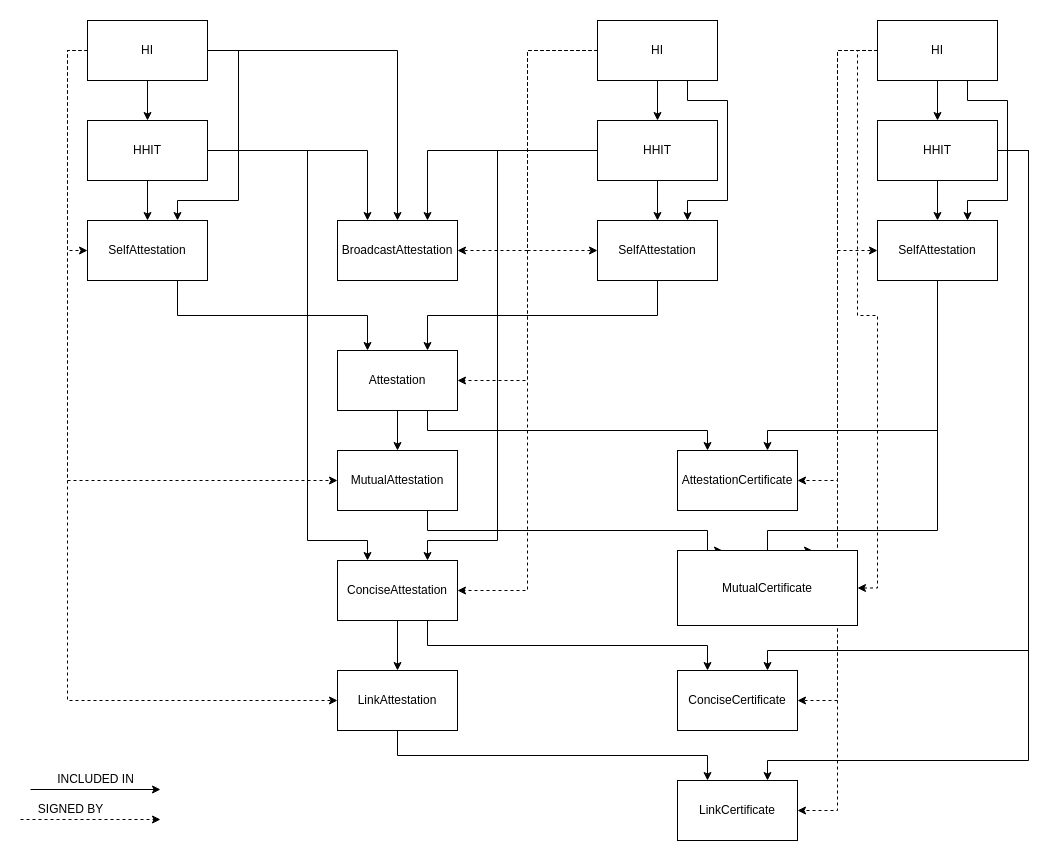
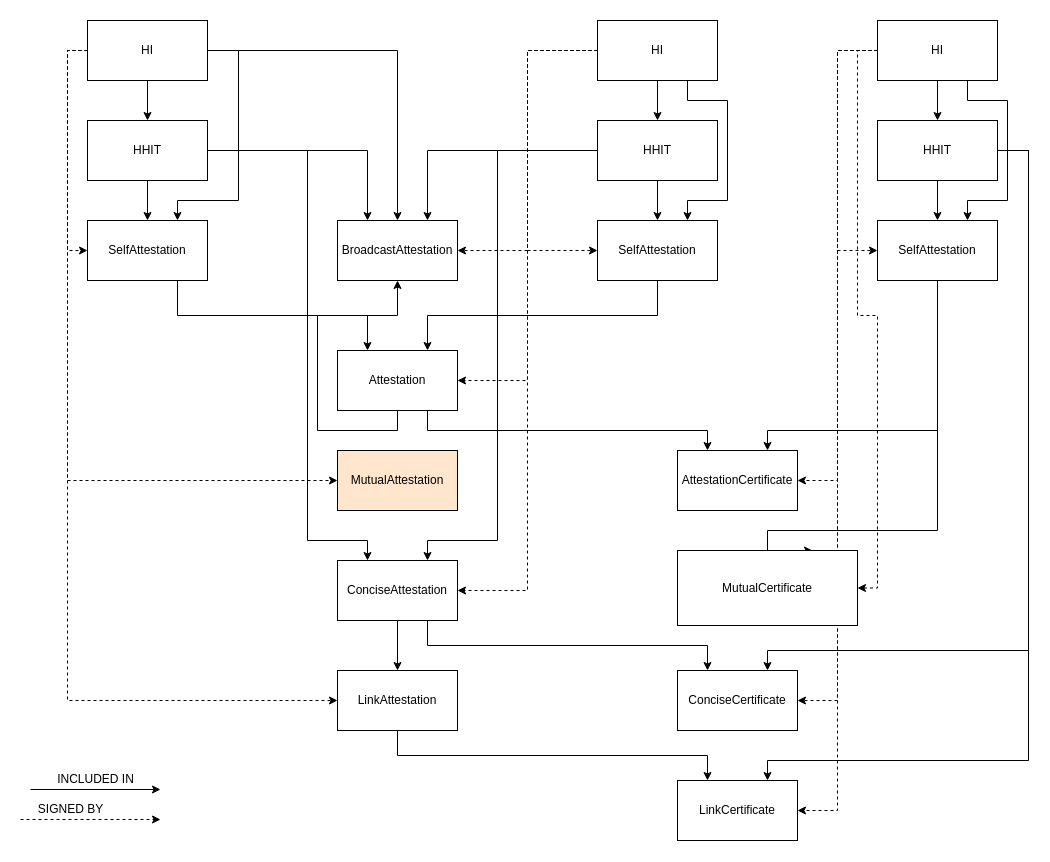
  <mxCell id="0" />
  <mxCell id="1" parent="0" />
  <mxCell id="2" value="" style="endArrow=classic;html=1;dashed=1;" edge="1" parent="1"><mxGeometry width="50" height="50" relative="1" as="geometry"><mxPoint x="20" y="819" as="sourcePoint" /><mxPoint x="160" y="819" as="targetPoint" /></mxGeometry></mxCell>
  <mxCell id="3" value="SIGNED BY" style="text;html=1;align=center;verticalAlign=middle;resizable=0;points=[];autosize=1;" vertex="1" parent="1"><mxGeometry x="30" y="799" width="80" height="20" as="geometry" /></mxCell>
  <mxCell id="4" value="" style="endArrow=classic;html=1;" edge="1" parent="1"><mxGeometry width="50" height="50" relative="1" as="geometry"><mxPoint x="30" y="789" as="sourcePoint" /><mxPoint x="160" y="789" as="targetPoint" /></mxGeometry></mxCell>
  <mxCell id="5" value="INCLUDED IN" style="text;html=1;align=center;verticalAlign=middle;resizable=0;points=[];autosize=1;" vertex="1" parent="1"><mxGeometry x="50" y="769" width="90" height="20" as="geometry" /></mxCell>
  <mxCell id="6" style="edgeStyle=orthogonalEdgeStyle;rounded=0;orthogonalLoop=1;jettySize=auto;html=1;exitX=0.5;exitY=1;exitDx=0;exitDy=0;startArrow=none;startFill=0;endArrow=classic;endFill=1;" edge="1" parent="1" source="12" target="16"><mxGeometry relative="1" as="geometry" /></mxCell>
  <mxCell id="7" style="edgeStyle=orthogonalEdgeStyle;rounded=0;orthogonalLoop=1;jettySize=auto;html=1;exitX=0;exitY=0.5;exitDx=0;exitDy=0;entryX=0;entryY=0.5;entryDx=0;entryDy=0;startArrow=none;startFill=0;endArrow=classic;endFill=1;dashed=1;" edge="1" parent="1" source="12" target="18"><mxGeometry relative="1" as="geometry" /></mxCell>
  <mxCell id="8" style="edgeStyle=orthogonalEdgeStyle;rounded=0;orthogonalLoop=1;jettySize=auto;html=1;exitX=1;exitY=0.5;exitDx=0;exitDy=0;entryX=0.75;entryY=0;entryDx=0;entryDy=0;startArrow=none;startFill=0;endArrow=classic;endFill=1;" edge="1" parent="1" source="12" target="18"><mxGeometry relative="1" as="geometry"><Array as="points"><mxPoint x="238" y="50" /><mxPoint x="238" y="200" /><mxPoint x="177" y="200" /></Array></mxGeometry></mxCell>
  <mxCell id="9" style="edgeStyle=orthogonalEdgeStyle;rounded=0;orthogonalLoop=1;jettySize=auto;html=1;exitX=1;exitY=0.5;exitDx=0;exitDy=0;startArrow=none;startFill=0;endArrow=classic;endFill=1;" edge="1" parent="1" source="12" target="32"><mxGeometry relative="1" as="geometry" /></mxCell>
  <mxCell id="10" style="edgeStyle=orthogonalEdgeStyle;rounded=0;orthogonalLoop=1;jettySize=auto;html=1;exitX=0;exitY=0.5;exitDx=0;exitDy=0;entryX=0;entryY=0.5;entryDx=0;entryDy=0;dashed=1;startArrow=none;startFill=0;endArrow=classic;endFill=1;" edge="1" parent="1" source="12" target="37"><mxGeometry relative="1" as="geometry" /></mxCell>
  <mxCell id="11" style="edgeStyle=orthogonalEdgeStyle;rounded=0;orthogonalLoop=1;jettySize=auto;html=1;exitX=0;exitY=0.5;exitDx=0;exitDy=0;entryX=0;entryY=0.5;entryDx=0;entryDy=0;dashed=1;startArrow=none;startFill=0;endArrow=classic;endFill=1;" edge="1" parent="1" source="12" target="42"><mxGeometry relative="1" as="geometry" /></mxCell>
  <mxCell id="12" value="HI" style="rounded=0;whiteSpace=wrap;html=1;" vertex="1" parent="1"><mxGeometry x="87" y="20" width="120" height="60" as="geometry" /></mxCell>
  <mxCell id="13" style="edgeStyle=orthogonalEdgeStyle;rounded=0;orthogonalLoop=1;jettySize=auto;html=1;exitX=0.5;exitY=1;exitDx=0;exitDy=0;startArrow=none;startFill=0;endArrow=classic;endFill=1;" edge="1" parent="1" source="16" target="18"><mxGeometry relative="1" as="geometry" /></mxCell>
  <mxCell id="14" style="edgeStyle=orthogonalEdgeStyle;rounded=0;orthogonalLoop=1;jettySize=auto;html=1;exitX=1;exitY=0.5;exitDx=0;exitDy=0;entryX=0.25;entryY=0;entryDx=0;entryDy=0;startArrow=none;startFill=0;endArrow=classic;endFill=1;" edge="1" parent="1" source="16" target="32"><mxGeometry relative="1" as="geometry" /></mxCell>
  <mxCell id="15" style="edgeStyle=orthogonalEdgeStyle;rounded=0;orthogonalLoop=1;jettySize=auto;html=1;exitX=1;exitY=0.5;exitDx=0;exitDy=0;entryX=0.25;entryY=0;entryDx=0;entryDy=0;startArrow=none;startFill=0;endArrow=classic;endFill=1;" edge="1" parent="1" source="16" target="40"><mxGeometry relative="1" as="geometry"><Array as="points"><mxPoint x="307" y="150" /><mxPoint x="307" y="540" /><mxPoint x="367" y="540" /></Array></mxGeometry></mxCell>
  <mxCell id="16" value="HHIT" style="rounded=0;whiteSpace=wrap;html=1;" vertex="1" parent="1"><mxGeometry x="87" y="120" width="120" height="60" as="geometry" /></mxCell>
  <mxCell id="17" style="edgeStyle=orthogonalEdgeStyle;rounded=0;orthogonalLoop=1;jettySize=auto;html=1;exitX=0.75;exitY=1;exitDx=0;exitDy=0;entryX=0.25;entryY=0;entryDx=0;entryDy=0;startArrow=none;startFill=0;endArrow=classic;endFill=1;" edge="1" parent="1" source="18" target="35"><mxGeometry relative="1" as="geometry" /></mxCell>
  <mxCell id="18" value="SelfAttestation" style="rounded=0;whiteSpace=wrap;html=1;" vertex="1" parent="1"><mxGeometry x="87" y="220" width="120" height="60" as="geometry" /></mxCell>
  <mxCell id="19" style="edgeStyle=orthogonalEdgeStyle;rounded=0;orthogonalLoop=1;jettySize=auto;html=1;exitX=0.5;exitY=1;exitDx=0;exitDy=0;startArrow=none;startFill=0;endArrow=classic;endFill=1;" edge="1" parent="1" source="25" target="29"><mxGeometry relative="1" as="geometry" /></mxCell>
  <mxCell id="20" style="edgeStyle=orthogonalEdgeStyle;rounded=0;orthogonalLoop=1;jettySize=auto;html=1;exitX=0;exitY=0.5;exitDx=0;exitDy=0;entryX=0;entryY=0.5;entryDx=0;entryDy=0;startArrow=none;startFill=0;endArrow=classic;endFill=1;dashed=1;" edge="1" parent="1" source="25" target="31"><mxGeometry relative="1" as="geometry"><Array as="points"><mxPoint x="527" y="50" /><mxPoint x="527" y="250" /></Array></mxGeometry></mxCell>
  <mxCell id="21" style="edgeStyle=orthogonalEdgeStyle;rounded=0;orthogonalLoop=1;jettySize=auto;html=1;exitX=0.75;exitY=1;exitDx=0;exitDy=0;entryX=0.75;entryY=0;entryDx=0;entryDy=0;startArrow=none;startFill=0;endArrow=classic;endFill=1;" edge="1" parent="1" source="25" target="31"><mxGeometry relative="1" as="geometry"><Array as="points"><mxPoint x="687" y="100" /><mxPoint x="727" y="100" /><mxPoint x="727" y="200" /><mxPoint x="687" y="200" /></Array></mxGeometry></mxCell>
  <mxCell id="22" style="edgeStyle=orthogonalEdgeStyle;rounded=0;orthogonalLoop=1;jettySize=auto;html=1;exitX=0;exitY=0.5;exitDx=0;exitDy=0;entryX=1;entryY=0.5;entryDx=0;entryDy=0;startArrow=none;startFill=0;endArrow=classic;endFill=1;dashed=1;" edge="1" parent="1" source="25" target="32"><mxGeometry relative="1" as="geometry" /></mxCell>
  <mxCell id="23" style="edgeStyle=orthogonalEdgeStyle;rounded=0;orthogonalLoop=1;jettySize=auto;html=1;exitX=0;exitY=0.5;exitDx=0;exitDy=0;entryX=1;entryY=0.5;entryDx=0;entryDy=0;startArrow=none;startFill=0;endArrow=classic;endFill=1;dashed=1;" edge="1" parent="1" source="25" target="35"><mxGeometry relative="1" as="geometry" /></mxCell>
  <mxCell id="24" style="edgeStyle=orthogonalEdgeStyle;rounded=0;orthogonalLoop=1;jettySize=auto;html=1;exitX=0;exitY=0.5;exitDx=0;exitDy=0;entryX=1;entryY=0.5;entryDx=0;entryDy=0;startArrow=none;startFill=0;endArrow=classic;endFill=1;dashed=1;" edge="1" parent="1" source="25" target="40"><mxGeometry relative="1" as="geometry" /></mxCell>
  <mxCell id="25" value="HI" style="rounded=0;whiteSpace=wrap;html=1;" vertex="1" parent="1"><mxGeometry x="597" y="20" width="120" height="60" as="geometry" /></mxCell>
  <mxCell id="26" style="edgeStyle=orthogonalEdgeStyle;rounded=0;orthogonalLoop=1;jettySize=auto;html=1;exitX=0.5;exitY=1;exitDx=0;exitDy=0;startArrow=none;startFill=0;endArrow=classic;endFill=1;" edge="1" parent="1" source="29" target="31"><mxGeometry relative="1" as="geometry" /></mxCell>
  <mxCell id="27" style="edgeStyle=orthogonalEdgeStyle;rounded=0;orthogonalLoop=1;jettySize=auto;html=1;exitX=0;exitY=0.5;exitDx=0;exitDy=0;entryX=0.75;entryY=0;entryDx=0;entryDy=0;startArrow=none;startFill=0;endArrow=classic;endFill=1;" edge="1" parent="1" source="29" target="32"><mxGeometry relative="1" as="geometry" /></mxCell>
  <mxCell id="28" style="edgeStyle=orthogonalEdgeStyle;rounded=0;orthogonalLoop=1;jettySize=auto;html=1;exitX=0;exitY=0.5;exitDx=0;exitDy=0;entryX=0.75;entryY=0;entryDx=0;entryDy=0;startArrow=none;startFill=0;endArrow=classic;endFill=1;" edge="1" parent="1" source="29" target="40"><mxGeometry relative="1" as="geometry"><Array as="points"><mxPoint x="497" y="150" /><mxPoint x="497" y="540" /><mxPoint x="427" y="540" /></Array></mxGeometry></mxCell>
  <mxCell id="29" value="HHIT" style="rounded=0;whiteSpace=wrap;html=1;" vertex="1" parent="1"><mxGeometry x="597" y="120" width="120" height="60" as="geometry" /></mxCell>
  <mxCell id="30" style="edgeStyle=orthogonalEdgeStyle;rounded=0;orthogonalLoop=1;jettySize=auto;html=1;exitX=0.5;exitY=1;exitDx=0;exitDy=0;entryX=0.75;entryY=0;entryDx=0;entryDy=0;startArrow=none;startFill=0;endArrow=classic;endFill=1;" edge="1" parent="1" source="31" target="35"><mxGeometry relative="1" as="geometry" /></mxCell>
  <mxCell id="31" value="SelfAttestation" style="rounded=0;whiteSpace=wrap;html=1;" vertex="1" parent="1"><mxGeometry x="597" y="220" width="120" height="60" as="geometry" /></mxCell>
  <mxCell id="32" value="BroadcastAttestation" style="rounded=0;whiteSpace=wrap;html=1;" vertex="1" parent="1"><mxGeometry x="337" y="220" width="120" height="60" as="geometry" /></mxCell>
- <mxCell id="33" style="edgeStyle=orthogonalEdgeStyle;rounded=0;orthogonalLoop=1;jettySize=auto;html=1;exitX=0.5;exitY=1;exitDx=0;exitDy=0;startArrow=none;startFill=0;endArrow=classic;endFill=1;" edge="1" parent="1" source="35" target="37"><mxGeometry relative="1" as="geometry" /></mxCell>
+ <mxCell id="33" style="edgeStyle=orthogonalEdgeStyle;rounded=0;orthogonalLoop=1;jettySize=auto;html=1;exitX=0.5;exitY=1;exitDx=0;exitDy=0;startArrow=none;startFill=0;endArrow=classic;endFill=1;" edge="1" parent="1" source="35" target="32"><mxGeometry relative="1" as="geometry" /></mxCell>
  <mxCell id="34" style="edgeStyle=orthogonalEdgeStyle;rounded=0;orthogonalLoop=1;jettySize=auto;html=1;exitX=0.75;exitY=1;exitDx=0;exitDy=0;entryX=0.25;entryY=0;entryDx=0;entryDy=0;startArrow=none;startFill=0;endArrow=classic;endFill=1;" edge="1" parent="1" source="35" target="58"><mxGeometry relative="1" as="geometry" /></mxCell>
  <mxCell id="35" value="Attestation" style="rounded=0;whiteSpace=wrap;html=1;" vertex="1" parent="1"><mxGeometry x="337" y="350" width="120" height="60" as="geometry" /></mxCell>
- <mxCell id="36" style="edgeStyle=orthogonalEdgeStyle;rounded=0;orthogonalLoop=1;jettySize=auto;html=1;exitX=0.75;exitY=1;exitDx=0;exitDy=0;entryX=0.25;entryY=0;entryDx=0;entryDy=0;startArrow=none;startFill=0;endArrow=classic;endFill=1;" edge="1" parent="1" source="37" target="60"><mxGeometry relative="1" as="geometry"><Array as="points"><mxPoint x="427" y="530" /><mxPoint x="707" y="530" /></Array></mxGeometry></mxCell>
- <mxCell id="37" value="MutualAttestation" style="rounded=0;whiteSpace=wrap;html=1;" vertex="1" parent="1"><mxGeometry x="337" y="450" width="120" height="60" as="geometry" /></mxCell>
+ <mxCell id="37" value="MutualAttestation" style="rounded=0;whiteSpace=wrap;html=1;fillColor=#ffe6cc;" vertex="1" parent="1"><mxGeometry x="337" y="450" width="120" height="60" as="geometry" /></mxCell>
  <mxCell id="38" style="edgeStyle=orthogonalEdgeStyle;rounded=0;orthogonalLoop=1;jettySize=auto;html=1;exitX=0.5;exitY=1;exitDx=0;exitDy=0;startArrow=none;startFill=0;endArrow=classic;endFill=1;" edge="1" parent="1" source="40" target="42"><mxGeometry relative="1" as="geometry" /></mxCell>
  <mxCell id="39" style="edgeStyle=orthogonalEdgeStyle;rounded=0;orthogonalLoop=1;jettySize=auto;html=1;exitX=0.75;exitY=1;exitDx=0;exitDy=0;entryX=0.25;entryY=0;entryDx=0;entryDy=0;startArrow=none;startFill=0;endArrow=classic;endFill=1;" edge="1" parent="1" source="40" target="59"><mxGeometry relative="1" as="geometry" /></mxCell>
  <mxCell id="40" value="ConciseAttestation" style="rounded=0;whiteSpace=wrap;html=1;" vertex="1" parent="1"><mxGeometry x="337" y="560" width="120" height="60" as="geometry" /></mxCell>
  <mxCell id="41" style="edgeStyle=orthogonalEdgeStyle;rounded=0;orthogonalLoop=1;jettySize=auto;html=1;exitX=0.5;exitY=1;exitDx=0;exitDy=0;entryX=0.25;entryY=0;entryDx=0;entryDy=0;startArrow=none;startFill=0;endArrow=classic;endFill=1;" edge="1" parent="1" source="42" target="61"><mxGeometry relative="1" as="geometry" /></mxCell>
  <mxCell id="42" value="LinkAttestation" style="rounded=0;whiteSpace=wrap;html=1;" vertex="1" parent="1"><mxGeometry x="337" y="670" width="120" height="60" as="geometry" /></mxCell>
  <mxCell id="43" style="edgeStyle=orthogonalEdgeStyle;rounded=0;orthogonalLoop=1;jettySize=auto;html=1;exitX=0.5;exitY=1;exitDx=0;exitDy=0;startArrow=none;startFill=0;endArrow=classic;endFill=1;" edge="1" parent="1" source="50" target="54"><mxGeometry relative="1" as="geometry" /></mxCell>
  <mxCell id="44" style="edgeStyle=orthogonalEdgeStyle;rounded=0;orthogonalLoop=1;jettySize=auto;html=1;exitX=0;exitY=0.5;exitDx=0;exitDy=0;entryX=0;entryY=0.5;entryDx=0;entryDy=0;startArrow=none;startFill=0;endArrow=classic;endFill=1;dashed=1;" edge="1" parent="1" source="50" target="57"><mxGeometry relative="1" as="geometry"><Array as="points"><mxPoint x="837" y="50" /><mxPoint x="837" y="250" /></Array></mxGeometry></mxCell>
  <mxCell id="45" style="edgeStyle=orthogonalEdgeStyle;rounded=0;orthogonalLoop=1;jettySize=auto;html=1;exitX=0.75;exitY=1;exitDx=0;exitDy=0;entryX=0.75;entryY=0;entryDx=0;entryDy=0;startArrow=none;startFill=0;endArrow=classic;endFill=1;" edge="1" parent="1" source="50" target="57"><mxGeometry relative="1" as="geometry"><Array as="points"><mxPoint x="967" y="100" /><mxPoint x="1007" y="100" /><mxPoint x="1007" y="200" /><mxPoint x="967" y="200" /></Array></mxGeometry></mxCell>
  <mxCell id="46" style="edgeStyle=orthogonalEdgeStyle;rounded=0;orthogonalLoop=1;jettySize=auto;html=1;exitX=0;exitY=0.5;exitDx=0;exitDy=0;entryX=1;entryY=0.5;entryDx=0;entryDy=0;startArrow=none;startFill=0;endArrow=classic;endFill=1;dashed=1;" edge="1" parent="1" source="50" target="58"><mxGeometry relative="1" as="geometry" /></mxCell>
  <mxCell id="47" style="edgeStyle=orthogonalEdgeStyle;rounded=0;orthogonalLoop=1;jettySize=auto;html=1;exitX=0;exitY=0.5;exitDx=0;exitDy=0;entryX=1;entryY=0.5;entryDx=0;entryDy=0;startArrow=none;startFill=0;endArrow=classic;endFill=1;dashed=1;" edge="1" parent="1" source="50" target="59"><mxGeometry relative="1" as="geometry" /></mxCell>
  <mxCell id="48" style="edgeStyle=orthogonalEdgeStyle;rounded=0;orthogonalLoop=1;jettySize=auto;html=1;exitX=0;exitY=0.5;exitDx=0;exitDy=0;entryX=1;entryY=0.5;entryDx=0;entryDy=0;startArrow=none;startFill=0;endArrow=classic;endFill=1;dashed=1;" edge="1" parent="1" source="50" target="60"><mxGeometry relative="1" as="geometry" /></mxCell>
  <mxCell id="49" style="edgeStyle=orthogonalEdgeStyle;rounded=0;orthogonalLoop=1;jettySize=auto;html=1;exitX=0;exitY=0.5;exitDx=0;exitDy=0;entryX=1;entryY=0.5;entryDx=0;entryDy=0;dashed=1;startArrow=none;startFill=0;endArrow=classic;endFill=1;" edge="1" parent="1" source="50" target="61"><mxGeometry relative="1" as="geometry" /></mxCell>
  <mxCell id="50" value="HI" style="rounded=0;whiteSpace=wrap;html=1;" vertex="1" parent="1"><mxGeometry x="877" y="20" width="120" height="60" as="geometry" /></mxCell>
  <mxCell id="51" style="edgeStyle=orthogonalEdgeStyle;rounded=0;orthogonalLoop=1;jettySize=auto;html=1;exitX=0.5;exitY=1;exitDx=0;exitDy=0;startArrow=none;startFill=0;endArrow=classic;endFill=1;" edge="1" parent="1" source="54" target="57"><mxGeometry relative="1" as="geometry" /></mxCell>
  <mxCell id="52" style="edgeStyle=orthogonalEdgeStyle;rounded=0;orthogonalLoop=1;jettySize=auto;html=1;exitX=1;exitY=0.5;exitDx=0;exitDy=0;entryX=0.75;entryY=0;entryDx=0;entryDy=0;startArrow=none;startFill=0;endArrow=classic;endFill=1;" edge="1" parent="1" source="54" target="59"><mxGeometry relative="1" as="geometry"><Array as="points"><mxPoint x="1028" y="150" /><mxPoint x="1028" y="650" /><mxPoint x="767" y="650" /></Array></mxGeometry></mxCell>
  <mxCell id="53" style="edgeStyle=orthogonalEdgeStyle;rounded=0;orthogonalLoop=1;jettySize=auto;html=1;exitX=1;exitY=0.5;exitDx=0;exitDy=0;entryX=0.75;entryY=0;entryDx=0;entryDy=0;startArrow=none;startFill=0;endArrow=classic;endFill=1;" edge="1" parent="1" source="54" target="61"><mxGeometry relative="1" as="geometry"><Array as="points"><mxPoint x="1028" y="150" /><mxPoint x="1028" y="760" /><mxPoint x="767" y="760" /></Array></mxGeometry></mxCell>
  <mxCell id="54" value="HHIT" style="rounded=0;whiteSpace=wrap;html=1;" vertex="1" parent="1"><mxGeometry x="877" y="120" width="120" height="60" as="geometry" /></mxCell>
  <mxCell id="55" style="edgeStyle=orthogonalEdgeStyle;rounded=0;orthogonalLoop=1;jettySize=auto;html=1;exitX=0.5;exitY=1;exitDx=0;exitDy=0;entryX=0.75;entryY=0;entryDx=0;entryDy=0;startArrow=none;startFill=0;endArrow=classic;endFill=1;" edge="1" parent="1" source="57" target="58"><mxGeometry relative="1" as="geometry"><Array as="points"><mxPoint x="937" y="430" /><mxPoint x="767" y="430" /></Array></mxGeometry></mxCell>
  <mxCell id="56" style="edgeStyle=orthogonalEdgeStyle;rounded=0;orthogonalLoop=1;jettySize=auto;html=1;exitX=0.5;exitY=1;exitDx=0;exitDy=0;entryX=0.75;entryY=0;entryDx=0;entryDy=0;startArrow=none;startFill=0;endArrow=classic;endFill=1;" edge="1" parent="1" source="57" target="60"><mxGeometry relative="1" as="geometry"><Array as="points"><mxPoint x="937" y="530" /><mxPoint x="767" y="530" /></Array></mxGeometry></mxCell>
  <mxCell id="57" value="SelfAttestation" style="rounded=0;whiteSpace=wrap;html=1;" vertex="1" parent="1"><mxGeometry x="877" y="220" width="120" height="60" as="geometry" /></mxCell>
  <mxCell id="58" value="AttestationCertificate" style="rounded=0;whiteSpace=wrap;html=1;" vertex="1" parent="1"><mxGeometry x="677" y="450" width="120" height="60" as="geometry" /></mxCell>
  <mxCell id="59" value="ConciseCertificate" style="rounded=0;whiteSpace=wrap;html=1;" vertex="1" parent="1"><mxGeometry x="677" y="670" width="120" height="60" as="geometry" /></mxCell>
  <mxCell id="60" value="MutualCertificate" style="rounded=0;whiteSpace=wrap;html=1;" vertex="1" parent="1"><mxGeometry x="677" y="550" width="180" height="75" as="geometry" /></mxCell>
  <mxCell id="61" value="LinkCertificate" style="rounded=0;whiteSpace=wrap;html=1;" vertex="1" parent="1"><mxGeometry x="677" y="780" width="120" height="60" as="geometry" /></mxCell>
